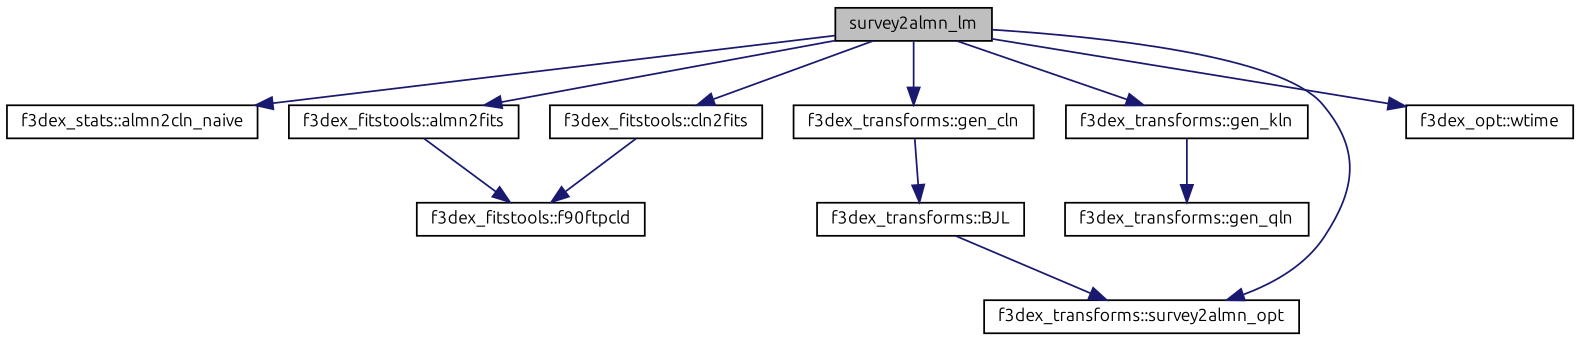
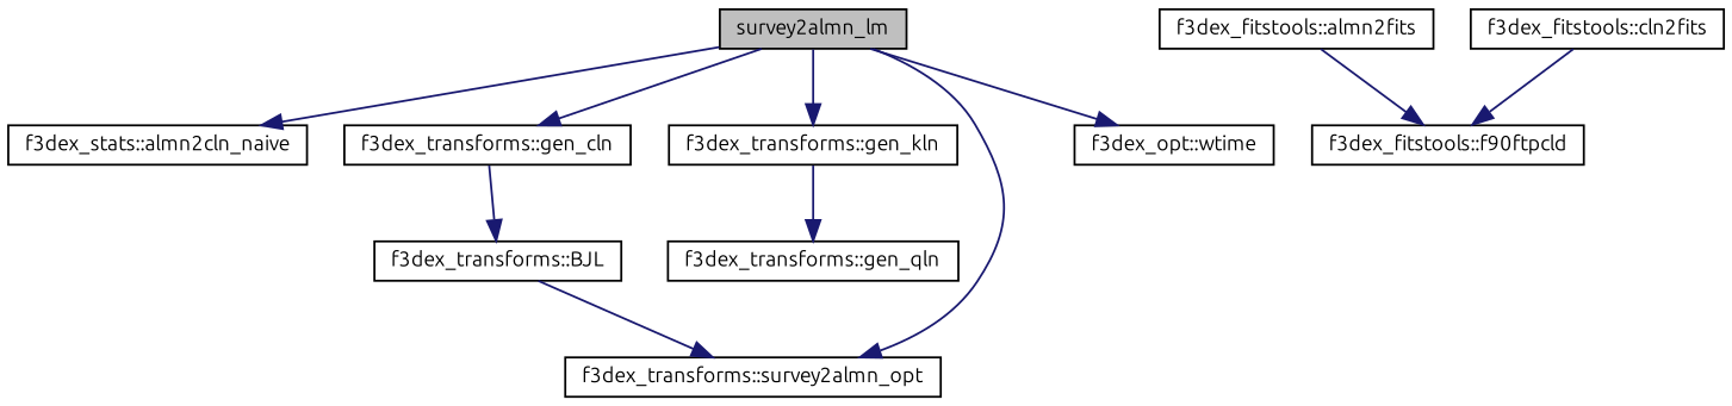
  digraph {
    fontname=Ubuntu
    rankdir=TB
    node [color=black fillcolor=white fontname=Ubuntu fontsize=10 shape=record style=filled]
    edge [color=midnightblue fontname=Ubuntu fontsize=10 labelfontname=Helvetica labelfontsize=10 style=solid]
    n1 [fillcolor=grey75 fontcolor=black height=0.2 label=survey2almn_lm width=0.4]
    n2 [height=0.2 label="f3dex_stats::almn2cln_naive" width=0.4]
    n3 [height=0.2 label="f3dex_fitstools::almn2fits" width=0.4]
    n4 [height=0.2 label="f3dex_fitstools::cln2fits" width=0.4]
    n5 [height=0.2 label="f3dex_transforms::gen_cln" width=0.4]
    n6 [height=0.2 label="f3dex_transforms::gen_kln" width=0.4]
    n7 [height=0.2 label="f3dex_transforms::survey2almn_opt" width=0.4]
    n8 [height=0.2 label="f3dex_opt::wtime" width=0.4]
    n9 [height=0.2 label="f3dex_fitstools::f90ftpcld" width=0.4]
    n10 [height=0.2 label="f3dex_transforms::BJL" width=0.4]
    n11 [height=0.2 label="f3dex_transforms::gen_qln" width=0.4]
    n1 -> n2
-   n1 -> n3
-   n1 -> n4
    n1 -> n5
    n1 -> n6
    n1 -> n7
    n1 -> n8
    n3 -> n9
    n4 -> n9
    n5 -> n10
    n6 -> n11
    n10 -> n7
  }
